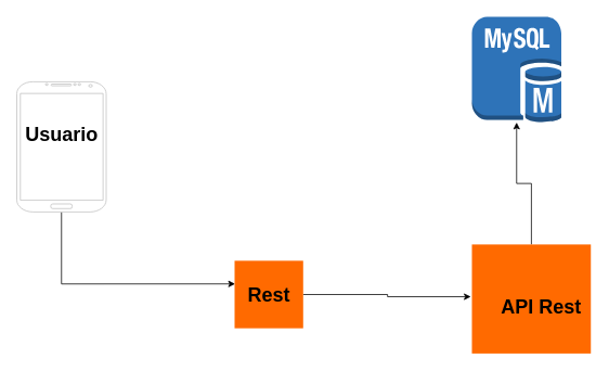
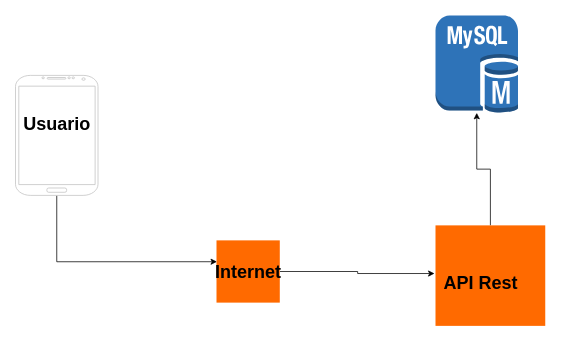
  <mxCell id="0" />
  <mxCell id="1" parent="0" />
  <mxCell id="2" style="edgeStyle=orthogonalEdgeStyle;rounded=0;orthogonalLoop=1;jettySize=auto;html=1;entryX=0.008;entryY=0.343;entryDx=0;entryDy=0;entryPerimeter=0;" edge="1" parent="1" source="3" target="9"><mxGeometry relative="1" as="geometry"><mxPoint x="270" y="360" as="targetPoint" /><Array as="points"><mxPoint x="75" y="349" /></Array></mxGeometry></mxCell>
  <mxCell id="3" value="" style="verticalLabelPosition=bottom;verticalAlign=top;html=1;shadow=0;dashed=0;strokeWidth=1;shape=mxgraph.android.phone2;strokeColor=#c0c0c0;" vertex="1" parent="1"><mxGeometry x="20" y="100" width="110" height="160" as="geometry" /></mxCell>
  <mxCell id="4" value="Usuario" style="text;strokeColor=none;fillColor=none;html=1;fontSize=24;fontStyle=1;verticalAlign=middle;align=center;" vertex="1" parent="1"><mxGeometry x="25" y="145" width="100" height="40" as="geometry" /></mxCell>
  <mxCell id="5" style="edgeStyle=orthogonalEdgeStyle;rounded=0;orthogonalLoop=1;jettySize=auto;html=1;" edge="1" parent="1" source="6" target="11"><mxGeometry relative="1" as="geometry" /></mxCell>
  <mxCell id="6" value="" style="points=[];aspect=fixed;html=1;align=center;shadow=0;dashed=0;fillColor=#FF6A00;strokeColor=none;shape=mxgraph.alibaba_cloud.cwh_cloud_web_hosting;" vertex="1" parent="1"><mxGeometry x="580" y="300" width="146.34" height="134" as="geometry" /></mxCell>
- <mxCell id="7" value="API Rest" style="text;strokeColor=none;fillColor=none;html=1;fontSize=24;fontStyle=1;verticalAlign=middle;align=center;" vertex="1" parent="1"><mxGeometry x="615" y="357" width="100" height="40" as="geometry" /></mxCell>
+ <mxCell id="7" value="API Rest" style="text;strokeColor=none;fillColor=none;html=1;fontSize=24;fontStyle=1;verticalAlign=middle;align=center;" vertex="1" parent="1"><mxGeometry x="590" y="357" width="100" height="40" as="geometry" /></mxCell>
  <mxCell id="8" style="edgeStyle=orthogonalEdgeStyle;rounded=0;orthogonalLoop=1;jettySize=auto;html=1;entryX=-0.009;entryY=0.479;entryDx=0;entryDy=0;entryPerimeter=0;" edge="1" parent="1" source="9" target="6"><mxGeometry relative="1" as="geometry"><mxPoint x="560" y="361.5" as="targetPoint" /></mxGeometry></mxCell>
  <mxCell id="9" value="" style="points=[];aspect=fixed;html=1;align=center;shadow=0;dashed=0;fillColor=#FF6A00;strokeColor=none;shape=mxgraph.alibaba_cloud.uis_ultimate_internet_service;" vertex="1" parent="1"><mxGeometry x="288" y="320" width="84.38" height="83" as="geometry" /></mxCell>
- <mxCell id="10" value="Rest" style="text;strokeColor=none;fillColor=none;html=1;fontSize=24;fontStyle=1;verticalAlign=middle;align=center;" vertex="1" parent="1"><mxGeometry x="280" y="342" width="100" height="40" as="geometry" /></mxCell>
+ <mxCell id="10" value="Internet" style="text;strokeColor=none;fillColor=none;html=1;fontSize=24;fontStyle=1;verticalAlign=middle;align=center;" vertex="1" parent="1"><mxGeometry x="280" y="342" width="100" height="40" as="geometry" /></mxCell>
  <mxCell id="11" value="" style="outlineConnect=0;dashed=0;verticalLabelPosition=bottom;verticalAlign=top;align=center;html=1;shape=mxgraph.aws3.mysql_db_instance;fillColor=#2E73B8;gradientColor=none;" vertex="1" parent="1"><mxGeometry x="580" y="20" width="110" height="130" as="geometry" /></mxCell>
